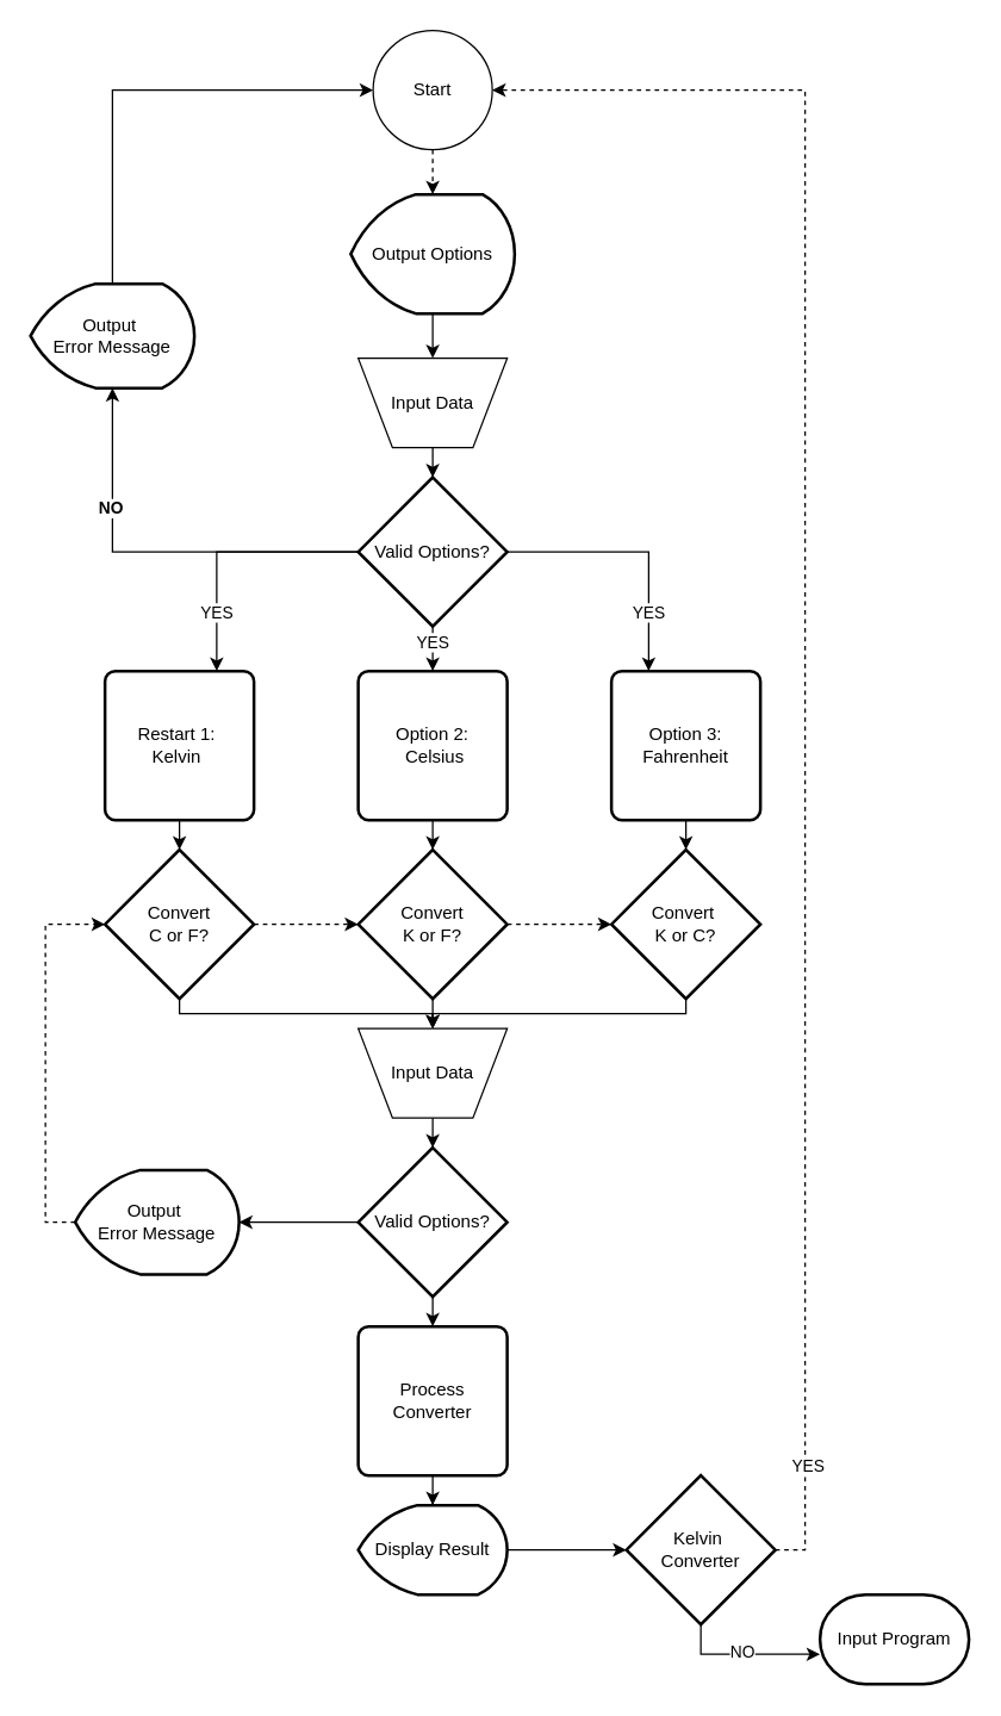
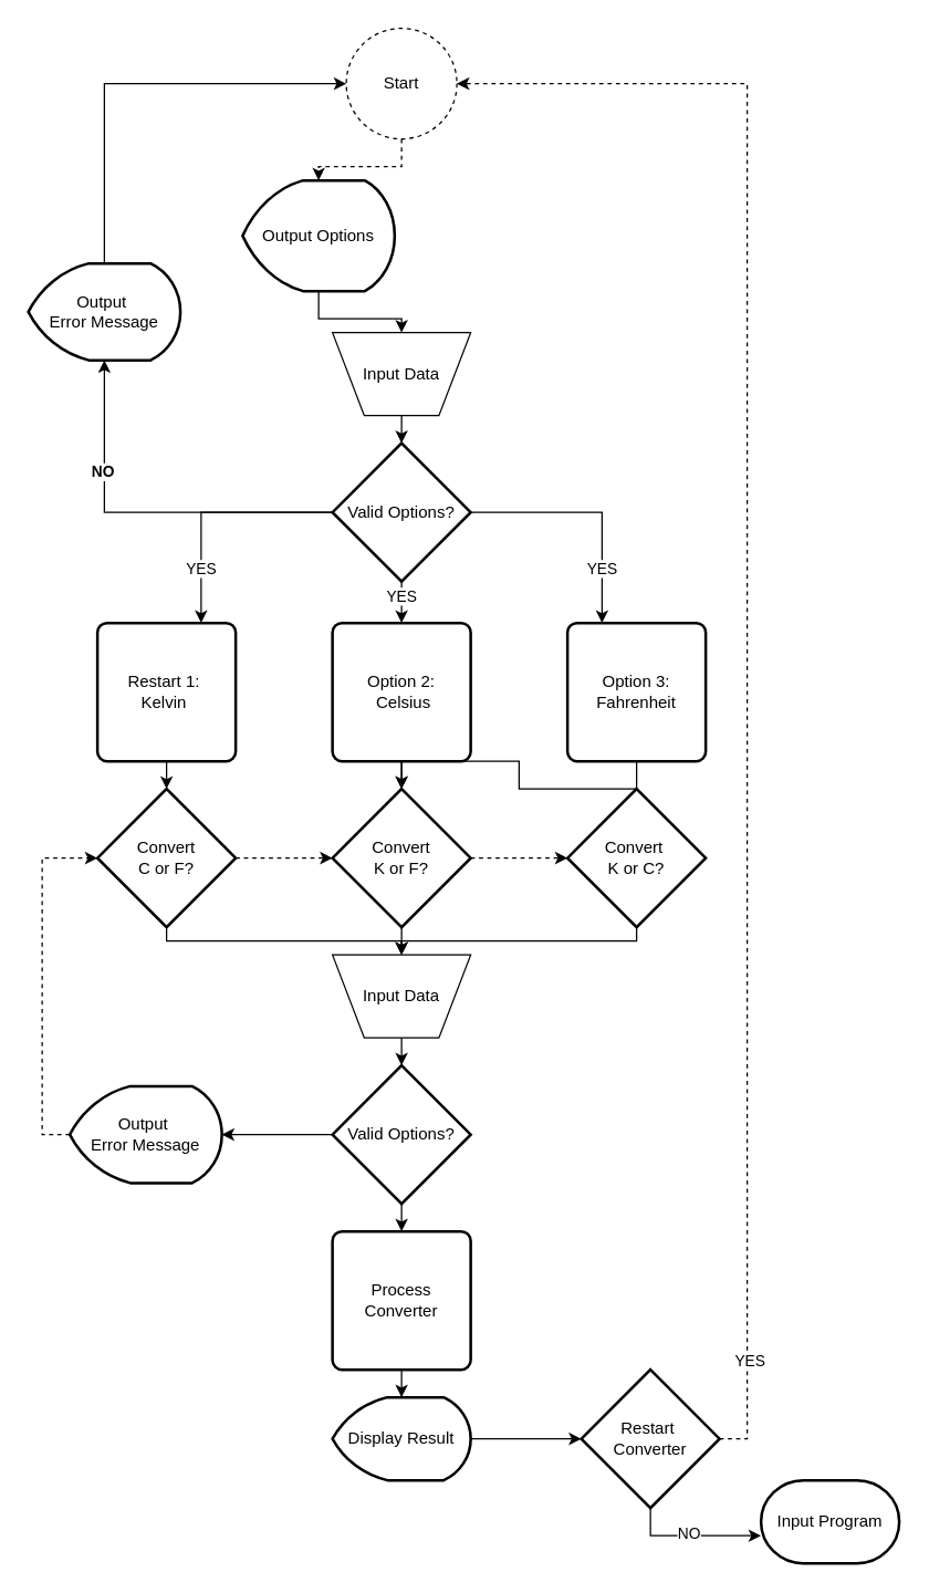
  <mxCell id="0" />
  <mxCell id="1" parent="0" />
- <mxCell id="2" value="Start" style="ellipse;whiteSpace=wrap;html=1;aspect=fixed;" vertex="1" parent="1"><mxGeometry x="250" y="20" width="80" height="80" as="geometry" /></mxCell>
+ <mxCell id="2" value="Start" style="ellipse;whiteSpace=wrap;html=1;aspect=fixed;dashed=1;" vertex="1" parent="1"><mxGeometry x="250" y="20" width="80" height="80" as="geometry" /></mxCell>
  <mxCell id="3" style="edgeStyle=orthogonalEdgeStyle;rounded=0;orthogonalLoop=1;jettySize=auto;html=1;exitX=0.5;exitY=1;exitDx=0;exitDy=0;exitPerimeter=0;entryX=0.5;entryY=0;entryDx=0;entryDy=0;" edge="1" parent="1" source="4" target="5"><mxGeometry relative="1" as="geometry" /></mxCell>
- <mxCell id="4" value="Output Options" style="strokeWidth=2;html=1;shape=mxgraph.flowchart.display;whiteSpace=wrap;" vertex="1" parent="1"><mxGeometry x="235" y="130" width="110" height="80" as="geometry" /></mxCell>
+ <mxCell id="4" value="Output Options" style="strokeWidth=2;html=1;shape=mxgraph.flowchart.display;whiteSpace=wrap;" vertex="1" parent="1"><mxGeometry x="175" y="130" width="110" height="80" as="geometry" /></mxCell>
  <mxCell id="5" value="Input Data" style="verticalLabelPosition=middle;verticalAlign=middle;html=1;shape=trapezoid;perimeter=trapezoidPerimeter;whiteSpace=wrap;size=0.23;arcSize=10;flipV=1;labelPosition=center;align=center;" vertex="1" parent="1"><mxGeometry x="240" y="240" width="100" height="60" as="geometry" /></mxCell>
  <mxCell id="6" style="edgeStyle=orthogonalEdgeStyle;rounded=0;orthogonalLoop=1;jettySize=auto;html=1;exitX=0.5;exitY=1;exitDx=0;exitDy=0;exitPerimeter=0;entryX=0.5;entryY=0;entryDx=0;entryDy=0;" edge="1" parent="1" source="12" target="14"><mxGeometry relative="1" as="geometry" /></mxCell>
  <mxCell id="7" value="YES" style="edgeLabel;html=1;align=center;verticalAlign=middle;resizable=0;points=[];" vertex="1" connectable="0" parent="6"><mxGeometry x="-0.307" y="-1" relative="1" as="geometry"><mxPoint as="offset" /></mxGeometry></mxCell>
  <mxCell id="8" style="edgeStyle=orthogonalEdgeStyle;rounded=0;orthogonalLoop=1;jettySize=auto;html=1;exitX=0;exitY=0.5;exitDx=0;exitDy=0;exitPerimeter=0;entryX=0.75;entryY=0;entryDx=0;entryDy=0;" edge="1" parent="1" source="12" target="13"><mxGeometry relative="1" as="geometry" /></mxCell>
  <mxCell id="9" value="YES" style="edgeLabel;html=1;align=center;verticalAlign=middle;resizable=0;points=[];" vertex="1" connectable="0" parent="8"><mxGeometry x="0.544" y="-1" relative="1" as="geometry"><mxPoint as="offset" /></mxGeometry></mxCell>
  <mxCell id="10" style="edgeStyle=orthogonalEdgeStyle;rounded=0;orthogonalLoop=1;jettySize=auto;html=1;exitX=1;exitY=0.5;exitDx=0;exitDy=0;exitPerimeter=0;entryX=0.25;entryY=0;entryDx=0;entryDy=0;" edge="1" parent="1" source="12" target="15"><mxGeometry relative="1" as="geometry" /></mxCell>
  <mxCell id="11" value="YES" style="edgeLabel;html=1;align=center;verticalAlign=middle;resizable=0;points=[];" vertex="1" connectable="0" parent="10"><mxGeometry x="0.547" y="-1" relative="1" as="geometry"><mxPoint as="offset" /></mxGeometry></mxCell>
  <mxCell id="12" value="Valid Options?" style="strokeWidth=2;html=1;shape=mxgraph.flowchart.decision;whiteSpace=wrap;" vertex="1" parent="1"><mxGeometry x="240" y="320" width="100" height="100" as="geometry" /></mxCell>
  <mxCell id="13" value="Restart 1:&amp;nbsp;&lt;div&gt;Kelvin&amp;nbsp;&lt;/div&gt;" style="rounded=1;whiteSpace=wrap;html=1;absoluteArcSize=1;arcSize=14;strokeWidth=2;" vertex="1" parent="1"><mxGeometry x="70" y="450" width="100" height="100" as="geometry" /></mxCell>
  <mxCell id="14" value="Option 2:&lt;div&gt;&amp;nbsp;Celsius&lt;/div&gt;" style="rounded=1;whiteSpace=wrap;html=1;absoluteArcSize=1;arcSize=14;strokeWidth=2;" vertex="1" parent="1"><mxGeometry x="240" y="450" width="100" height="100" as="geometry" /></mxCell>
  <mxCell id="15" value="Option 3: Fahrenheit" style="rounded=1;whiteSpace=wrap;html=1;absoluteArcSize=1;arcSize=14;strokeWidth=2;" vertex="1" parent="1"><mxGeometry x="410" y="450" width="100" height="100" as="geometry" /></mxCell>
  <mxCell id="16" style="edgeStyle=orthogonalEdgeStyle;rounded=0;orthogonalLoop=1;jettySize=auto;html=1;exitX=0.5;exitY=1;exitDx=0;exitDy=0;exitPerimeter=0;" edge="1" parent="1" source="17" target="22"><mxGeometry relative="1" as="geometry"><Array as="points"><mxPoint x="120" y="680" /><mxPoint x="290" y="680" /></Array></mxGeometry></mxCell>
  <mxCell id="17" value="Convert&lt;div&gt;C or F?&lt;/div&gt;" style="strokeWidth=2;html=1;shape=mxgraph.flowchart.decision;whiteSpace=wrap;" vertex="1" parent="1"><mxGeometry x="70" y="570" width="100" height="100" as="geometry" /></mxCell>
  <mxCell id="18" style="edgeStyle=orthogonalEdgeStyle;rounded=0;orthogonalLoop=1;jettySize=auto;html=1;exitX=0.5;exitY=1;exitDx=0;exitDy=0;exitPerimeter=0;" edge="1" parent="1" source="19"><mxGeometry relative="1" as="geometry"><mxPoint x="290" y="690" as="targetPoint" /></mxGeometry></mxCell>
  <mxCell id="19" value="Convert&lt;div&gt;K or F?&lt;/div&gt;" style="strokeWidth=2;html=1;shape=mxgraph.flowchart.decision;whiteSpace=wrap;" vertex="1" parent="1"><mxGeometry x="240" y="570" width="100" height="100" as="geometry" /></mxCell>
  <mxCell id="20" style="edgeStyle=orthogonalEdgeStyle;rounded=0;orthogonalLoop=1;jettySize=auto;html=1;exitX=0.5;exitY=1;exitDx=0;exitDy=0;exitPerimeter=0;" edge="1" parent="1" source="21" target="22"><mxGeometry relative="1" as="geometry"><Array as="points"><mxPoint x="460" y="680" /><mxPoint x="290" y="680" /></Array></mxGeometry></mxCell>
  <mxCell id="21" value="Convert&amp;nbsp;&lt;div&gt;K or C?&lt;/div&gt;" style="strokeWidth=2;html=1;shape=mxgraph.flowchart.decision;whiteSpace=wrap;" vertex="1" parent="1"><mxGeometry x="410" y="570" width="100" height="100" as="geometry" /></mxCell>
  <mxCell id="22" value="Input Data" style="verticalLabelPosition=middle;verticalAlign=middle;html=1;shape=trapezoid;perimeter=trapezoidPerimeter;whiteSpace=wrap;size=0.23;arcSize=10;flipV=1;labelPosition=center;align=center;" vertex="1" parent="1"><mxGeometry x="240" y="690" width="100" height="60" as="geometry" /></mxCell>
  <mxCell id="23" style="edgeStyle=orthogonalEdgeStyle;rounded=0;orthogonalLoop=1;jettySize=auto;html=1;exitX=0.5;exitY=1;exitDx=0;exitDy=0;exitPerimeter=0;entryX=0.5;entryY=0;entryDx=0;entryDy=0;" edge="1" parent="1" source="24" target="26"><mxGeometry relative="1" as="geometry" /></mxCell>
  <mxCell id="24" value="Valid Options?" style="strokeWidth=2;html=1;shape=mxgraph.flowchart.decision;whiteSpace=wrap;" vertex="1" parent="1"><mxGeometry x="240" y="770" width="100" height="100" as="geometry" /></mxCell>
  <mxCell id="25" style="edgeStyle=orthogonalEdgeStyle;rounded=0;orthogonalLoop=1;jettySize=auto;html=1;exitX=0.5;exitY=1;exitDx=0;exitDy=0;" edge="1" parent="1" source="26" target="27"><mxGeometry relative="1" as="geometry" /></mxCell>
  <mxCell id="26" value="Process Converter" style="rounded=1;whiteSpace=wrap;html=1;absoluteArcSize=1;arcSize=14;strokeWidth=2;" vertex="1" parent="1"><mxGeometry x="240" y="890" width="100" height="100" as="geometry" /></mxCell>
  <mxCell id="27" value="Display Result" style="strokeWidth=2;html=1;shape=mxgraph.flowchart.display;whiteSpace=wrap;" vertex="1" parent="1"><mxGeometry x="240" y="1010" width="100" height="60" as="geometry" /></mxCell>
  <mxCell id="28" style="edgeStyle=orthogonalEdgeStyle;rounded=0;orthogonalLoop=1;jettySize=auto;html=1;exitX=0;exitY=0.5;exitDx=0;exitDy=0;exitPerimeter=0;entryX=0;entryY=0.5;entryDx=0;entryDy=0;entryPerimeter=0;dashed=1;" edge="1" parent="1" source="29" target="17"><mxGeometry relative="1" as="geometry"><mxPoint x="20" y="620" as="targetPoint" /></mxGeometry></mxCell>
  <mxCell id="29" value="Output&amp;nbsp;&lt;div&gt;Error Message&lt;/div&gt;" style="strokeWidth=2;html=1;shape=mxgraph.flowchart.display;whiteSpace=wrap;" vertex="1" parent="1"><mxGeometry x="50" y="785" width="110" height="70" as="geometry" /></mxCell>
  <mxCell id="30" style="edgeStyle=orthogonalEdgeStyle;rounded=0;orthogonalLoop=1;jettySize=auto;html=1;exitX=0.5;exitY=0;exitDx=0;exitDy=0;exitPerimeter=0;entryX=0;entryY=0.5;entryDx=0;entryDy=0;" edge="1" parent="1" source="31" target="2"><mxGeometry relative="1" as="geometry" /></mxCell>
  <mxCell id="31" value="Output&amp;nbsp;&lt;div&gt;Error Message&lt;/div&gt;" style="strokeWidth=2;html=1;shape=mxgraph.flowchart.display;whiteSpace=wrap;" vertex="1" parent="1"><mxGeometry x="20" y="190" width="110" height="70" as="geometry" /></mxCell>
  <mxCell id="32" style="edgeStyle=orthogonalEdgeStyle;rounded=0;orthogonalLoop=1;jettySize=auto;html=1;exitX=0;exitY=0.5;exitDx=0;exitDy=0;exitPerimeter=0;entryX=0.5;entryY=1;entryDx=0;entryDy=0;entryPerimeter=0;" edge="1" parent="1" source="12" target="31"><mxGeometry relative="1" as="geometry" /></mxCell>
  <mxCell id="33" value="NO" style="edgeLabel;html=1;align=center;verticalAlign=middle;resizable=0;points=[];fontStyle=1" vertex="1" connectable="0" parent="32"><mxGeometry x="0.415" y="2" relative="1" as="geometry"><mxPoint as="offset" /></mxGeometry></mxCell>
  <mxCell id="34" style="edgeStyle=orthogonalEdgeStyle;rounded=0;orthogonalLoop=1;jettySize=auto;html=1;exitX=0.5;exitY=1;exitDx=0;exitDy=0;entryX=0.5;entryY=0;entryDx=0;entryDy=0;entryPerimeter=0;dashed=1;" edge="1" parent="1" source="2" target="4"><mxGeometry relative="1" as="geometry" /></mxCell>
  <mxCell id="35" style="edgeStyle=orthogonalEdgeStyle;rounded=0;orthogonalLoop=1;jettySize=auto;html=1;exitX=0.5;exitY=1;exitDx=0;exitDy=0;entryX=0.5;entryY=0;entryDx=0;entryDy=0;entryPerimeter=0;" edge="1" parent="1" source="5" target="12"><mxGeometry relative="1" as="geometry" /></mxCell>
  <mxCell id="36" style="edgeStyle=orthogonalEdgeStyle;rounded=0;orthogonalLoop=1;jettySize=auto;html=1;exitX=0.5;exitY=1;exitDx=0;exitDy=0;entryX=0.5;entryY=0;entryDx=0;entryDy=0;entryPerimeter=0;" edge="1" parent="1" source="13" target="17"><mxGeometry relative="1" as="geometry" /></mxCell>
  <mxCell id="37" style="edgeStyle=orthogonalEdgeStyle;rounded=0;orthogonalLoop=1;jettySize=auto;html=1;exitX=0.5;exitY=1;exitDx=0;exitDy=0;entryX=0.5;entryY=0;entryDx=0;entryDy=0;entryPerimeter=0;" edge="1" parent="1" source="14" target="19"><mxGeometry relative="1" as="geometry" /></mxCell>
- <mxCell id="38" style="edgeStyle=orthogonalEdgeStyle;rounded=0;orthogonalLoop=1;jettySize=auto;html=1;exitX=0.5;exitY=1;exitDx=0;exitDy=0;entryX=0.5;entryY=0;entryDx=0;entryDy=0;entryPerimeter=0;" edge="1" parent="1" source="15" target="21"><mxGeometry relative="1" as="geometry" /></mxCell>
+ <mxCell id="38" style="edgeStyle=orthogonalEdgeStyle;rounded=0;orthogonalLoop=1;jettySize=auto;html=1;exitX=0.5;exitY=1;exitDx=0;exitDy=0;" edge="1" parent="1" source="15" target="19"><mxGeometry relative="1" as="geometry" /></mxCell>
  <mxCell id="39" style="edgeStyle=orthogonalEdgeStyle;rounded=0;orthogonalLoop=1;jettySize=auto;html=1;exitX=0.5;exitY=1;exitDx=0;exitDy=0;entryX=0.5;entryY=0;entryDx=0;entryDy=0;entryPerimeter=0;" edge="1" parent="1" source="22" target="24"><mxGeometry relative="1" as="geometry" /></mxCell>
  <mxCell id="40" value="Input Program" style="strokeWidth=2;html=1;shape=mxgraph.flowchart.terminator;whiteSpace=wrap;" vertex="1" parent="1"><mxGeometry x="550" y="1070" width="100" height="60" as="geometry" /></mxCell>
- <mxCell id="41" value="Kelvin&amp;nbsp;&lt;div&gt;Converter&lt;/div&gt;" style="strokeWidth=2;html=1;shape=mxgraph.flowchart.decision;whiteSpace=wrap;" vertex="1" parent="1"><mxGeometry x="420" y="990" width="100" height="100" as="geometry" /></mxCell>
+ <mxCell id="41" value="Restart&amp;nbsp;&lt;div&gt;Converter&lt;/div&gt;" style="strokeWidth=2;html=1;shape=mxgraph.flowchart.decision;whiteSpace=wrap;" vertex="1" parent="1"><mxGeometry x="420" y="990" width="100" height="100" as="geometry" /></mxCell>
  <mxCell id="42" style="edgeStyle=orthogonalEdgeStyle;rounded=0;orthogonalLoop=1;jettySize=auto;html=1;exitX=1;exitY=0.5;exitDx=0;exitDy=0;exitPerimeter=0;entryX=1;entryY=0.5;entryDx=0;entryDy=0;dashed=1;" edge="1" parent="1" source="41" target="2"><mxGeometry relative="1" as="geometry"><mxPoint x="600.4" y="1110" as="sourcePoint" /><mxPoint x="370" y="30" as="targetPoint" /></mxGeometry></mxCell>
  <mxCell id="43" value="YES" style="edgeLabel;html=1;align=center;verticalAlign=middle;resizable=0;points=[];" vertex="1" connectable="0" parent="42"><mxGeometry x="-0.873" y="-1" relative="1" as="geometry"><mxPoint as="offset" /></mxGeometry></mxCell>
  <mxCell id="44" style="edgeStyle=orthogonalEdgeStyle;rounded=0;orthogonalLoop=1;jettySize=auto;html=1;exitX=0.5;exitY=1;exitDx=0;exitDy=0;exitPerimeter=0;entryX=0;entryY=0.667;entryDx=0;entryDy=0;entryPerimeter=0;" edge="1" parent="1" source="41" target="40"><mxGeometry relative="1" as="geometry" /></mxCell>
  <mxCell id="45" value="NO" style="edgeLabel;html=1;align=center;verticalAlign=middle;resizable=0;points=[];" vertex="1" connectable="0" parent="44"><mxGeometry x="-0.33" y="2" relative="1" as="geometry"><mxPoint x="13" as="offset" /></mxGeometry></mxCell>
  <mxCell id="46" style="edgeStyle=orthogonalEdgeStyle;rounded=0;orthogonalLoop=1;jettySize=auto;html=1;exitX=1;exitY=0.5;exitDx=0;exitDy=0;exitPerimeter=0;entryX=0;entryY=0.5;entryDx=0;entryDy=0;entryPerimeter=0;" edge="1" parent="1" source="27" target="41"><mxGeometry relative="1" as="geometry" /></mxCell>
  <mxCell id="47" style="edgeStyle=orthogonalEdgeStyle;rounded=0;orthogonalLoop=1;jettySize=auto;html=1;exitX=0;exitY=0.5;exitDx=0;exitDy=0;exitPerimeter=0;entryX=1;entryY=0.5;entryDx=0;entryDy=0;entryPerimeter=0;" edge="1" parent="1" source="24" target="29"><mxGeometry relative="1" as="geometry" /></mxCell>
  <mxCell id="48" style="edgeStyle=orthogonalEdgeStyle;rounded=0;orthogonalLoop=1;jettySize=auto;html=1;exitX=1;exitY=0.5;exitDx=0;exitDy=0;exitPerimeter=0;entryX=0;entryY=0.5;entryDx=0;entryDy=0;entryPerimeter=0;dashed=1;" edge="1" parent="1" source="17" target="19"><mxGeometry relative="1" as="geometry" /></mxCell>
  <mxCell id="49" style="edgeStyle=orthogonalEdgeStyle;rounded=0;orthogonalLoop=1;jettySize=auto;html=1;exitX=1;exitY=0.5;exitDx=0;exitDy=0;exitPerimeter=0;entryX=0;entryY=0.5;entryDx=0;entryDy=0;entryPerimeter=0;dashed=1;" edge="1" parent="1" source="19" target="21"><mxGeometry relative="1" as="geometry" /></mxCell>
